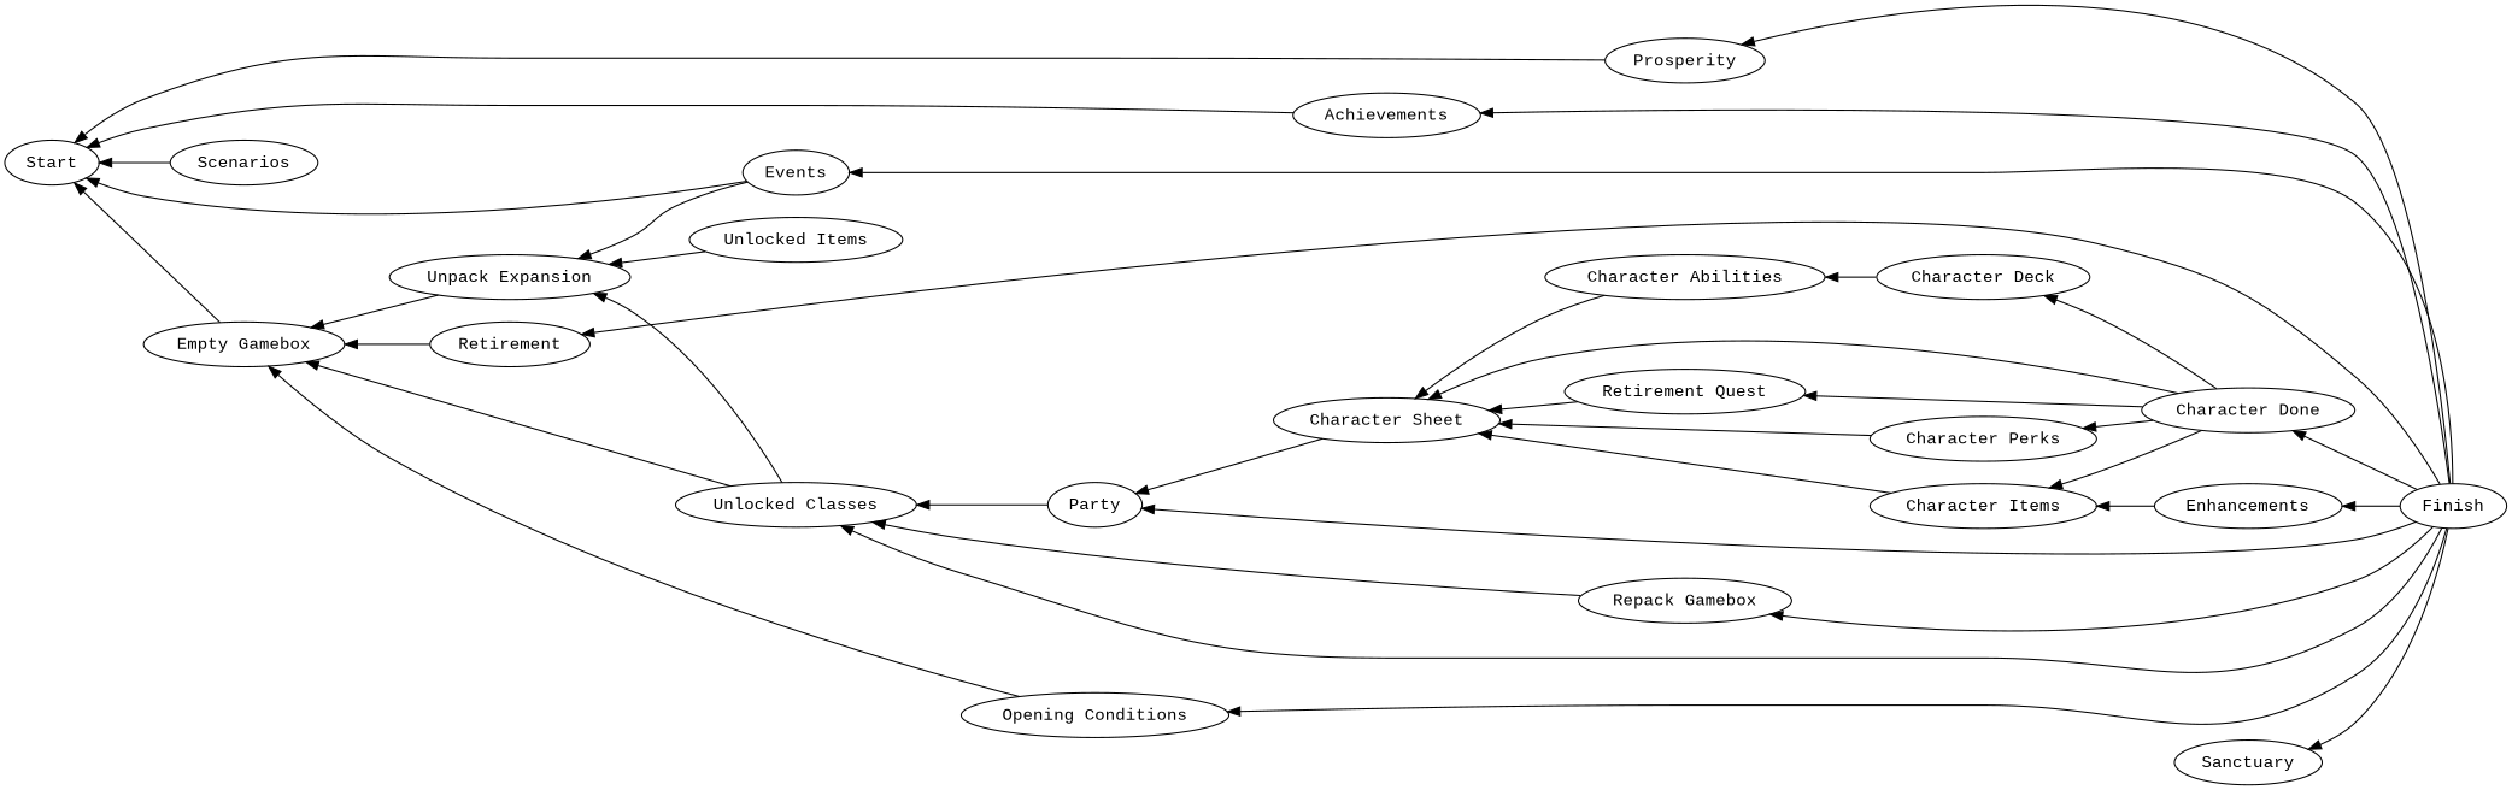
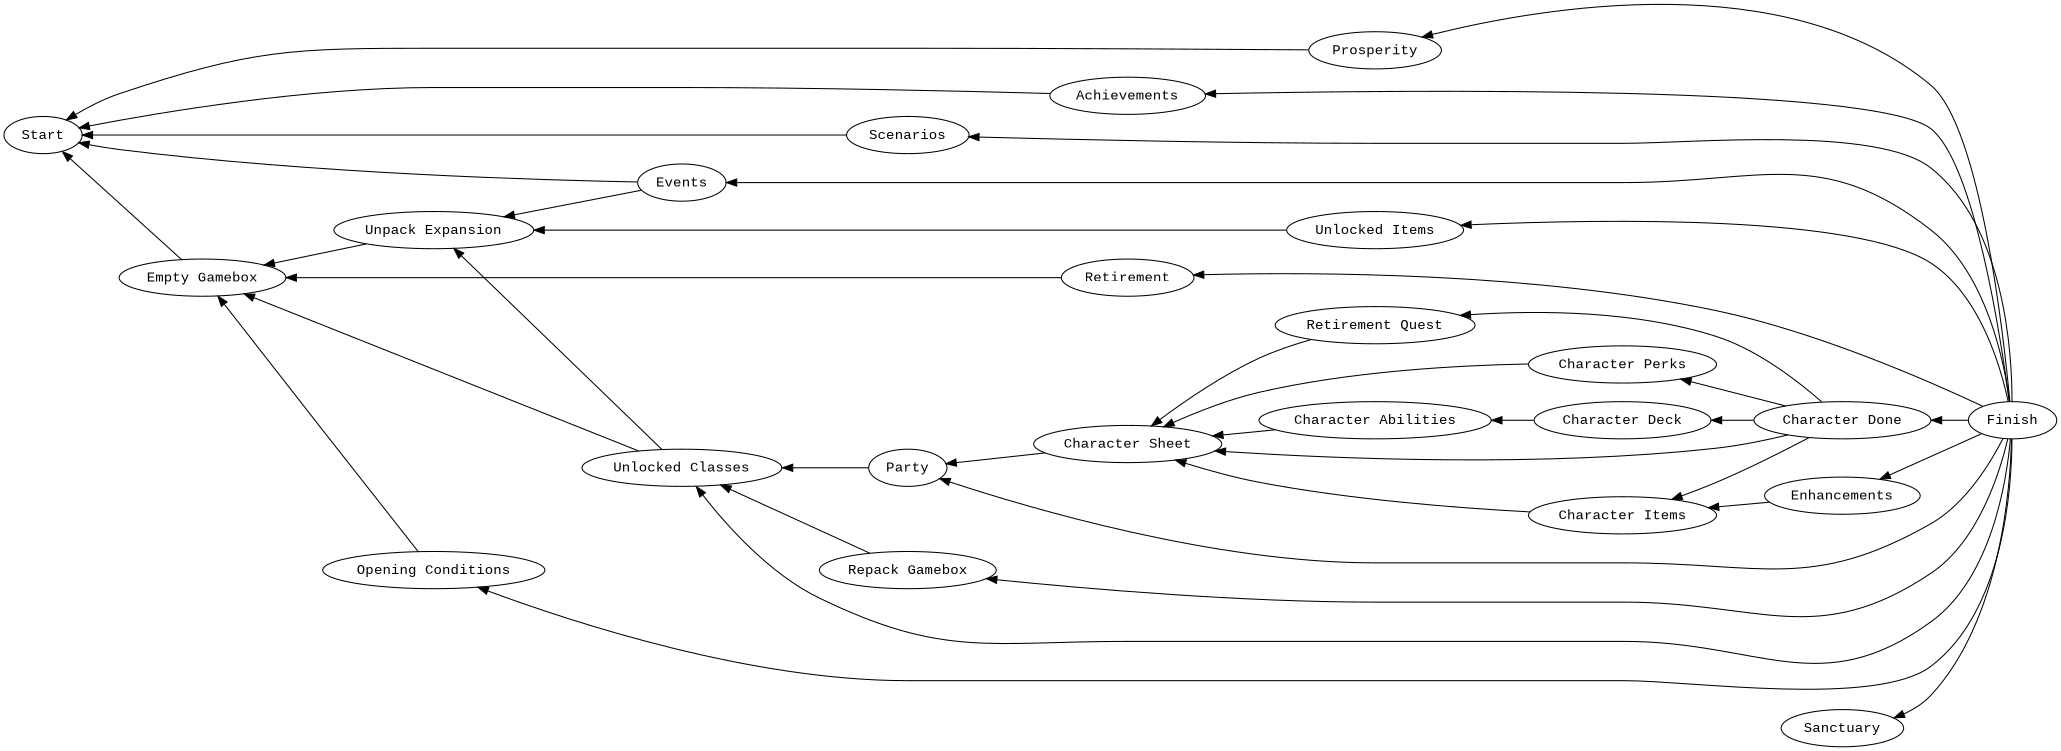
  digraph {
    fontname="Liberation Mono"
    rankdir=RL
    node [fontname="Liberation Mono"]
    edge [fontname="Liberation Mono"]
    Prosperity
    Start
    Achievements
    Scenarios
    "Unlocked Classes"
    "Empty Gamebox"
    "Unpack Expansion"
    "Unlocked Items"
    "Opening Conditions"
    Party
    "Character Sheet"
    n12 [label="Retirement Quest"]
    "Character Perks"
    "Character Abilities"
    "Character Items"
    "Character Deck"
    "Character Done"
    Retirement
    Events
    "Repack Gamebox"
    Enhancements
    Finish
    Sanctuary
    Prosperity -> Start
    Achievements -> Start
    Scenarios -> Start
    "Unlocked Classes" -> "Empty Gamebox"
    "Unlocked Classes" -> "Unpack Expansion"
    "Empty Gamebox" -> Start
    "Unpack Expansion" -> "Empty Gamebox"
    "Unlocked Items" -> "Unpack Expansion"
    "Opening Conditions" -> "Empty Gamebox"
    Party -> "Unlocked Classes"
    "Character Sheet" -> Party
    n12 -> "Character Sheet"
    "Character Perks" -> "Character Sheet"
    "Character Abilities" -> "Character Sheet"
    "Character Items" -> "Character Sheet"
    "Character Deck" -> "Character Abilities"
    "Character Done" -> "Character Sheet"
    "Character Done" -> n12
    "Character Done" -> "Character Perks"
    "Character Done" -> "Character Items"
    "Character Done" -> "Character Deck"
    Retirement -> "Empty Gamebox"
    Events -> Start
    Events -> "Unpack Expansion"
    "Repack Gamebox" -> "Unlocked Classes"
    Enhancements -> "Character Items"
    Finish -> Prosperity
    Finish -> Achievements
+   Finish -> Scenarios
    Finish -> "Unlocked Classes"
+   Finish -> "Unlocked Items"
    Finish -> "Opening Conditions"
    Finish -> Party
    Finish -> "Character Done"
    Finish -> Retirement
    Finish -> Events
    Finish -> "Repack Gamebox"
    Finish -> Enhancements
    Finish -> Sanctuary
  }
